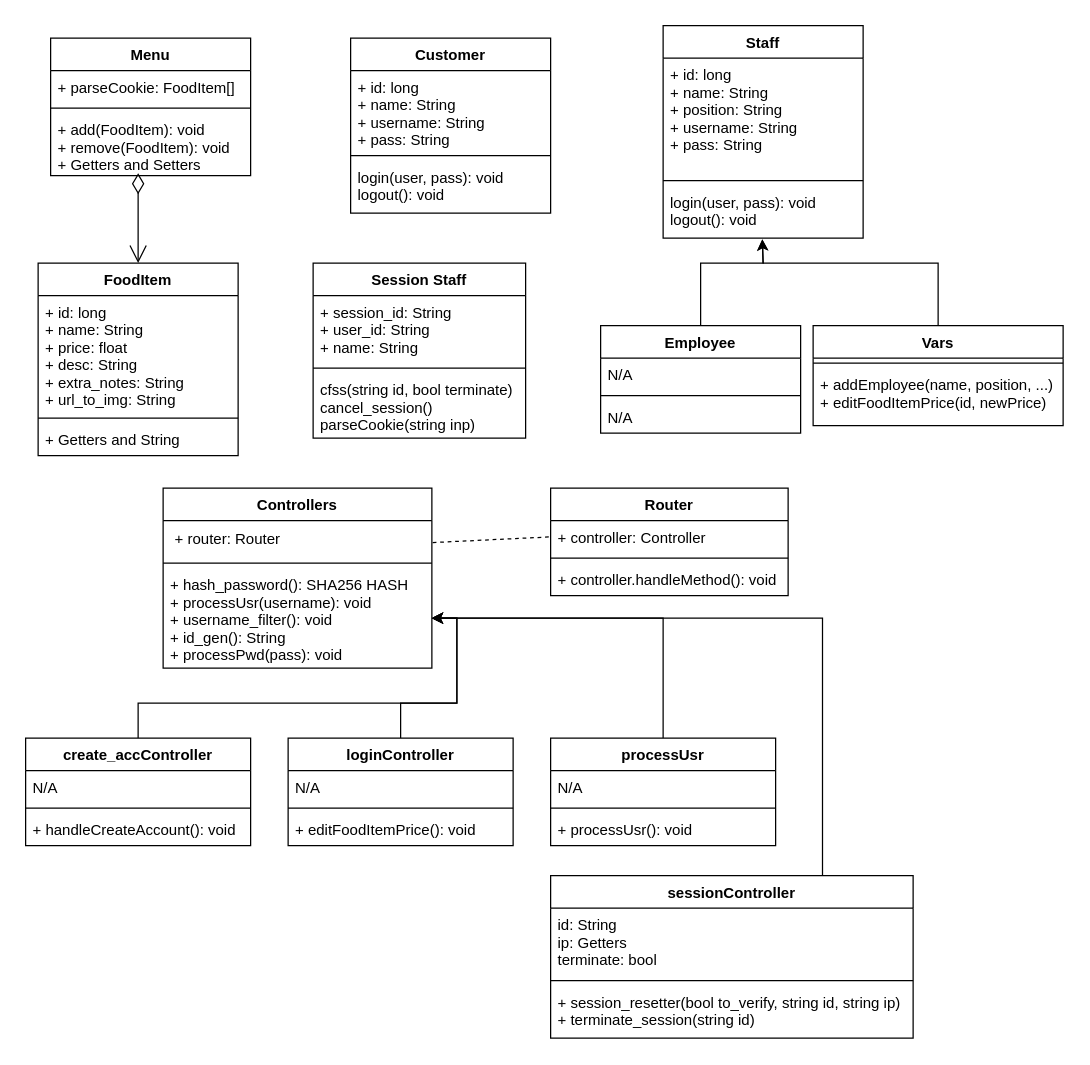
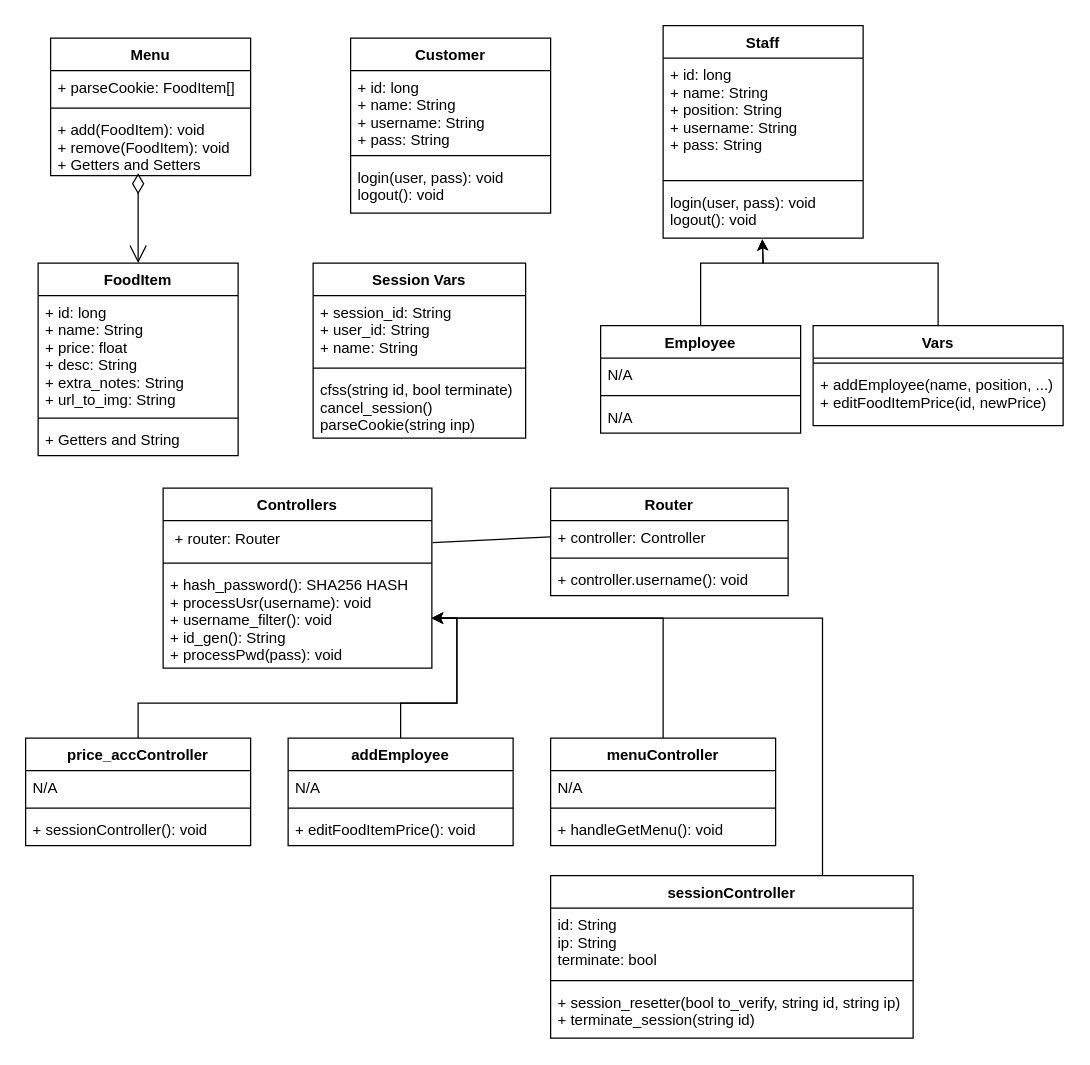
  <mxCell id="0" />
  <mxCell id="1" parent="0" />
- <mxCell id="2" value="Session Staff" style="swimlane;fontStyle=1;align=center;verticalAlign=top;childLayout=stackLayout;horizontal=1;startSize=26;horizontalStack=0;resizeParent=1;resizeParentMax=0;resizeLast=0;collapsible=1;marginBottom=0;" parent="1" vertex="1"><mxGeometry x="250" y="210" width="170" height="140" as="geometry" /></mxCell>
+ <mxCell id="2" value="Session Vars" style="swimlane;fontStyle=1;align=center;verticalAlign=top;childLayout=stackLayout;horizontal=1;startSize=26;horizontalStack=0;resizeParent=1;resizeParentMax=0;resizeLast=0;collapsible=1;marginBottom=0;" parent="1" vertex="1"><mxGeometry x="250" y="210" width="170" height="140" as="geometry" /></mxCell>
  <mxCell id="3" value="+ session_id: String&#10;+ user_id: String&#10;+ name: String" style="text;strokeColor=none;fillColor=none;align=left;verticalAlign=top;spacingLeft=4;spacingRight=4;overflow=hidden;rotatable=0;points=[[0,0.5],[1,0.5]];portConstraint=eastwest;" parent="2" vertex="1"><mxGeometry y="26" width="170" height="54" as="geometry" /></mxCell>
  <mxCell id="4" value="" style="line;strokeWidth=1;fillColor=none;align=left;verticalAlign=middle;spacingTop=-1;spacingLeft=3;spacingRight=3;rotatable=0;labelPosition=right;points=[];portConstraint=eastwest;strokeColor=inherit;" parent="2" vertex="1"><mxGeometry y="80" width="170" height="8" as="geometry" /></mxCell>
  <mxCell id="5" value="cfss(string id, bool terminate)&#10;cancel_session()&#10;parseCookie(string inp)" style="text;strokeColor=none;fillColor=none;align=left;verticalAlign=top;spacingLeft=4;spacingRight=4;overflow=hidden;rotatable=0;points=[[0,0.5],[1,0.5]];portConstraint=eastwest;" parent="2" vertex="1"><mxGeometry y="88" width="170" height="52" as="geometry" /></mxCell>
  <mxCell id="6" value="Menu" style="swimlane;fontStyle=1;align=center;verticalAlign=top;childLayout=stackLayout;horizontal=1;startSize=26;horizontalStack=0;resizeParent=1;resizeParentMax=0;resizeLast=0;collapsible=1;marginBottom=0;" parent="1" vertex="1"><mxGeometry x="40" y="30" width="160" height="110" as="geometry" /></mxCell>
  <mxCell id="7" value="+ parseCookie: FoodItem[]" style="text;strokeColor=none;fillColor=none;align=left;verticalAlign=top;spacingLeft=4;spacingRight=4;overflow=hidden;rotatable=0;points=[[0,0.5],[1,0.5]];portConstraint=eastwest;" parent="6" vertex="1"><mxGeometry y="26" width="160" height="26" as="geometry" /></mxCell>
  <mxCell id="8" value="" style="line;strokeWidth=1;fillColor=none;align=left;verticalAlign=middle;spacingTop=-1;spacingLeft=3;spacingRight=3;rotatable=0;labelPosition=right;points=[];portConstraint=eastwest;strokeColor=inherit;" parent="6" vertex="1"><mxGeometry y="52" width="160" height="8" as="geometry" /></mxCell>
  <mxCell id="9" value="+ add(FoodItem): void&#10;+ remove(FoodItem): void&#10;+ Getters and Setters" style="text;strokeColor=none;fillColor=none;align=left;verticalAlign=top;spacingLeft=4;spacingRight=4;overflow=hidden;rotatable=0;points=[[0,0.5],[1,0.5]];portConstraint=eastwest;" parent="6" vertex="1"><mxGeometry y="60" width="160" height="50" as="geometry" /></mxCell>
  <mxCell id="10" value="Staff" style="swimlane;fontStyle=1;align=center;verticalAlign=top;childLayout=stackLayout;horizontal=1;startSize=26;horizontalStack=0;resizeParent=1;resizeParentMax=0;resizeLast=0;collapsible=1;marginBottom=0;" parent="1" vertex="1"><mxGeometry x="530" y="20" width="160" height="170" as="geometry" /></mxCell>
  <mxCell id="11" value="+ id: long&#10;+ name: String&#10;+ position: String&#10;+ username: String&#10;+ pass: String" style="text;strokeColor=none;fillColor=none;align=left;verticalAlign=top;spacingLeft=4;spacingRight=4;overflow=hidden;rotatable=0;points=[[0,0.5],[1,0.5]];portConstraint=eastwest;" parent="10" vertex="1"><mxGeometry y="26" width="160" height="94" as="geometry" /></mxCell>
  <mxCell id="12" value="" style="line;strokeWidth=1;fillColor=none;align=left;verticalAlign=middle;spacingTop=-1;spacingLeft=3;spacingRight=3;rotatable=0;labelPosition=right;points=[];portConstraint=eastwest;strokeColor=inherit;" parent="10" vertex="1"><mxGeometry y="120" width="160" height="8" as="geometry" /></mxCell>
  <mxCell id="13" value="login(user, pass): void&#10;logout(): void" style="text;strokeColor=none;fillColor=none;align=left;verticalAlign=top;spacingLeft=4;spacingRight=4;overflow=hidden;rotatable=0;points=[[0,0.5],[1,0.5]];portConstraint=eastwest;" parent="10" vertex="1"><mxGeometry y="128" width="160" height="42" as="geometry" /></mxCell>
  <mxCell id="14" value="Vars" style="swimlane;fontStyle=1;align=center;verticalAlign=top;childLayout=stackLayout;horizontal=1;startSize=26;horizontalStack=0;resizeParent=1;resizeParentMax=0;resizeLast=0;collapsible=1;marginBottom=0;" parent="1" vertex="1"><mxGeometry x="650" y="260" width="200" height="80" as="geometry" /></mxCell>
  <mxCell id="15" value="" style="line;strokeWidth=1;fillColor=none;align=left;verticalAlign=middle;spacingTop=-1;spacingLeft=3;spacingRight=3;rotatable=0;labelPosition=right;points=[];portConstraint=eastwest;strokeColor=inherit;" parent="14" vertex="1"><mxGeometry y="26" width="200" height="8" as="geometry" /></mxCell>
  <mxCell id="16" value="+ addEmployee(name, position, ...)&#10;+ editFoodItemPrice(id, newPrice)" style="text;strokeColor=none;fillColor=none;align=left;verticalAlign=top;spacingLeft=4;spacingRight=4;overflow=hidden;rotatable=0;points=[[0,0.5],[1,0.5]];portConstraint=eastwest;" parent="14" vertex="1"><mxGeometry y="34" width="200" height="46" as="geometry" /></mxCell>
  <mxCell id="17" value="FoodItem" style="swimlane;fontStyle=1;align=center;verticalAlign=top;childLayout=stackLayout;horizontal=1;startSize=26;horizontalStack=0;resizeParent=1;resizeParentMax=0;resizeLast=0;collapsible=1;marginBottom=0;" parent="1" vertex="1"><mxGeometry x="30" y="210" width="160" height="154" as="geometry" /></mxCell>
  <mxCell id="18" value="+ id: long&#10;+ name: String&#10;+ price: float&#10;+ desc: String&#10;+ extra_notes: String&#10;+ url_to_img: String" style="text;strokeColor=none;fillColor=none;align=left;verticalAlign=top;spacingLeft=4;spacingRight=4;overflow=hidden;rotatable=0;points=[[0,0.5],[1,0.5]];portConstraint=eastwest;" parent="17" vertex="1"><mxGeometry y="26" width="160" height="94" as="geometry" /></mxCell>
  <mxCell id="19" value="" style="line;strokeWidth=1;fillColor=none;align=left;verticalAlign=middle;spacingTop=-1;spacingLeft=3;spacingRight=3;rotatable=0;labelPosition=right;points=[];portConstraint=eastwest;strokeColor=inherit;" parent="17" vertex="1"><mxGeometry y="120" width="160" height="8" as="geometry" /></mxCell>
  <mxCell id="20" value="+ Getters and String" style="text;strokeColor=none;fillColor=none;align=left;verticalAlign=top;spacingLeft=4;spacingRight=4;overflow=hidden;rotatable=0;points=[[0,0.5],[1,0.5]];portConstraint=eastwest;" parent="17" vertex="1"><mxGeometry y="128" width="160" height="26" as="geometry" /></mxCell>
  <mxCell id="21" value="" style="endArrow=open;html=1;endSize=12;startArrow=diamondThin;startSize=14;startFill=0;edgeStyle=orthogonalEdgeStyle;align=left;verticalAlign=bottom;rounded=0;entryX=0.5;entryY=0;entryDx=0;entryDy=0;" parent="1" target="17" edge="1"><mxGeometry x="-1" y="3" relative="1" as="geometry"><mxPoint x="110" y="138" as="sourcePoint" /><mxPoint x="450" y="188" as="targetPoint" /><Array as="points"><mxPoint x="110" y="174" /><mxPoint x="110" y="174" /></Array></mxGeometry></mxCell>
  <mxCell id="22" value="Employee" style="swimlane;fontStyle=1;align=center;verticalAlign=top;childLayout=stackLayout;horizontal=1;startSize=26;horizontalStack=0;resizeParent=1;resizeParentMax=0;resizeLast=0;collapsible=1;marginBottom=0;" parent="1" vertex="1"><mxGeometry x="480" y="260" width="160" height="86" as="geometry" /></mxCell>
  <mxCell id="23" value="N/A" style="text;strokeColor=none;fillColor=none;align=left;verticalAlign=top;spacingLeft=4;spacingRight=4;overflow=hidden;rotatable=0;points=[[0,0.5],[1,0.5]];portConstraint=eastwest;" parent="22" vertex="1"><mxGeometry y="26" width="160" height="26" as="geometry" /></mxCell>
  <mxCell id="24" value="" style="line;strokeWidth=1;fillColor=none;align=left;verticalAlign=middle;spacingTop=-1;spacingLeft=3;spacingRight=3;rotatable=0;labelPosition=right;points=[];portConstraint=eastwest;strokeColor=inherit;" parent="22" vertex="1"><mxGeometry y="52" width="160" height="8" as="geometry" /></mxCell>
  <mxCell id="25" value="N/A" style="text;strokeColor=none;fillColor=none;align=left;verticalAlign=top;spacingLeft=4;spacingRight=4;overflow=hidden;rotatable=0;points=[[0,0.5],[1,0.5]];portConstraint=eastwest;" parent="22" vertex="1"><mxGeometry y="60" width="160" height="26" as="geometry" /></mxCell>
  <mxCell id="26" value="" style="endArrow=classic;html=1;rounded=0;entryX=0.496;entryY=1.026;entryDx=0;entryDy=0;entryPerimeter=0;exitX=0.5;exitY=0;exitDx=0;exitDy=0;" parent="1" source="22" target="13" edge="1"><mxGeometry width="50" height="50" relative="1" as="geometry"><mxPoint x="440" y="250" as="sourcePoint" /><mxPoint x="490" y="200" as="targetPoint" /><Array as="points"><mxPoint x="560" y="210" /><mxPoint x="610" y="210" /></Array></mxGeometry></mxCell>
  <mxCell id="27" value="" style="endArrow=classic;html=1;rounded=0;exitX=0.5;exitY=0;exitDx=0;exitDy=0;entryX=0.496;entryY=1.022;entryDx=0;entryDy=0;entryPerimeter=0;" parent="1" source="14" target="13" edge="1"><mxGeometry width="50" height="50" relative="1" as="geometry"><mxPoint x="570" y="270" as="sourcePoint" /><mxPoint x="610" y="180" as="targetPoint" /><Array as="points"><mxPoint x="750" y="210" /><mxPoint x="610" y="210" /></Array></mxGeometry></mxCell>
  <mxCell id="28" value="Customer" style="swimlane;fontStyle=1;align=center;verticalAlign=top;childLayout=stackLayout;horizontal=1;startSize=26;horizontalStack=0;resizeParent=1;resizeParentMax=0;resizeLast=0;collapsible=1;marginBottom=0;" parent="1" vertex="1"><mxGeometry x="280" y="30" width="160" height="140" as="geometry" /></mxCell>
  <mxCell id="29" value="+ id: long&#10;+ name: String&#10;+ username: String&#10;+ pass: String" style="text;strokeColor=none;fillColor=none;align=left;verticalAlign=top;spacingLeft=4;spacingRight=4;overflow=hidden;rotatable=0;points=[[0,0.5],[1,0.5]];portConstraint=eastwest;" parent="28" vertex="1"><mxGeometry y="26" width="160" height="64" as="geometry" /></mxCell>
  <mxCell id="30" value="" style="line;strokeWidth=1;fillColor=none;align=left;verticalAlign=middle;spacingTop=-1;spacingLeft=3;spacingRight=3;rotatable=0;labelPosition=right;points=[];portConstraint=eastwest;strokeColor=inherit;" parent="28" vertex="1"><mxGeometry y="90" width="160" height="8" as="geometry" /></mxCell>
  <mxCell id="31" value="login(user, pass): void&#10;logout(): void" style="text;strokeColor=none;fillColor=none;align=left;verticalAlign=top;spacingLeft=4;spacingRight=4;overflow=hidden;rotatable=0;points=[[0,0.5],[1,0.5]];portConstraint=eastwest;" parent="28" vertex="1"><mxGeometry y="98" width="160" height="42" as="geometry" /></mxCell>
  <mxCell id="32" value="Router" style="swimlane;fontStyle=1;align=center;verticalAlign=top;childLayout=stackLayout;horizontal=1;startSize=26;horizontalStack=0;resizeParent=1;resizeParentMax=0;resizeLast=0;collapsible=1;marginBottom=0;" parent="1" vertex="1"><mxGeometry x="440" y="390" width="190" height="86" as="geometry" /></mxCell>
  <mxCell id="33" value="+ controller: Controller" style="text;strokeColor=none;fillColor=none;align=left;verticalAlign=top;spacingLeft=4;spacingRight=4;overflow=hidden;rotatable=0;points=[[0,0.5],[1,0.5]];portConstraint=eastwest;" parent="32" vertex="1"><mxGeometry y="26" width="190" height="26" as="geometry" /></mxCell>
  <mxCell id="34" value="" style="line;strokeWidth=1;fillColor=none;align=left;verticalAlign=middle;spacingTop=-1;spacingLeft=3;spacingRight=3;rotatable=0;labelPosition=right;points=[];portConstraint=eastwest;strokeColor=inherit;" parent="32" vertex="1"><mxGeometry y="52" width="190" height="8" as="geometry" /></mxCell>
- <mxCell id="35" value="+ controller.handleMethod(): void" style="text;strokeColor=none;fillColor=none;align=left;verticalAlign=top;spacingLeft=4;spacingRight=4;overflow=hidden;rotatable=0;points=[[0,0.5],[1,0.5]];portConstraint=eastwest;" parent="32" vertex="1"><mxGeometry y="60" width="190" height="26" as="geometry" /></mxCell>
- <mxCell id="36" value="" style="endArrow=none;html=1;rounded=0;entryX=0;entryY=0.5;entryDx=0;entryDy=0;startArrow=none;exitX=1.003;exitY=0.585;exitDx=0;exitDy=0;exitPerimeter=0;dashed=1;" parent="1" source="38" target="33" edge="1"><mxGeometry width="50" height="50" relative="1" as="geometry"><mxPoint x="350" y="440" as="sourcePoint" /><mxPoint x="470" y="510" as="targetPoint" /><Array as="points" /></mxGeometry></mxCell>
+ <mxCell id="35" value="+ controller.username(): void" style="text;strokeColor=none;fillColor=none;align=left;verticalAlign=top;spacingLeft=4;spacingRight=4;overflow=hidden;rotatable=0;points=[[0,0.5],[1,0.5]];portConstraint=eastwest;" parent="32" vertex="1"><mxGeometry y="60" width="190" height="26" as="geometry" /></mxCell>
+ <mxCell id="36" value="" style="endArrow=none;html=1;rounded=0;entryX=0;entryY=0.5;entryDx=0;entryDy=0;startArrow=none;exitX=1.003;exitY=0.585;exitDx=0;exitDy=0;exitPerimeter=0;" parent="1" source="38" target="33" edge="1"><mxGeometry width="50" height="50" relative="1" as="geometry"><mxPoint x="350" y="440" as="sourcePoint" /><mxPoint x="470" y="510" as="targetPoint" /><Array as="points" /></mxGeometry></mxCell>
  <mxCell id="37" value="Controllers" style="swimlane;fontStyle=1;align=center;verticalAlign=top;childLayout=stackLayout;horizontal=1;startSize=26;horizontalStack=0;resizeParent=1;resizeParentMax=0;resizeLast=0;collapsible=1;marginBottom=0;" parent="1" vertex="1"><mxGeometry x="130" y="390" width="215" height="144" as="geometry" /></mxCell>
  <mxCell id="38" value="+ router: Router&amp;nbsp; &amp;nbsp; &amp;nbsp; &amp;nbsp; &amp;nbsp; &amp;nbsp; &amp;nbsp; &amp;nbsp; &amp;nbsp; &amp;nbsp; &amp;nbsp; &amp;nbsp; &amp;nbsp; &amp;nbsp; &amp;nbsp; &amp;nbsp; &amp;nbsp;&amp;nbsp;" style="text;html=1;align=center;verticalAlign=middle;resizable=0;points=[];autosize=1;strokeColor=none;fillColor=none;" parent="37" vertex="1"><mxGeometry y="26" width="215" height="30" as="geometry" /></mxCell>
  <mxCell id="39" value="" style="line;strokeWidth=1;fillColor=none;align=left;verticalAlign=middle;spacingTop=-1;spacingLeft=3;spacingRight=3;rotatable=0;labelPosition=right;points=[];portConstraint=eastwest;strokeColor=inherit;" parent="37" vertex="1"><mxGeometry y="56" width="215" height="8" as="geometry" /></mxCell>
  <mxCell id="40" value="+ hash_password(): SHA256 HASH&#10;+ processUsr(username): void&#10;+ username_filter(): void&#10;+ id_gen(): String&#10;+ processPwd(pass): void" style="text;strokeColor=none;fillColor=none;align=left;verticalAlign=top;spacingLeft=4;spacingRight=4;overflow=hidden;rotatable=0;points=[[0,0.5],[1,0.5]];portConstraint=eastwest;" parent="37" vertex="1"><mxGeometry y="64" width="215" height="80" as="geometry" /></mxCell>
  <mxCell id="41" style="edgeStyle=orthogonalEdgeStyle;rounded=0;orthogonalLoop=1;jettySize=auto;html=1;exitX=0.5;exitY=0;exitDx=0;exitDy=0;entryX=1;entryY=0.5;entryDx=0;entryDy=0;" parent="1" source="42" target="40" edge="1"><mxGeometry relative="1" as="geometry"><mxPoint x="240" y="550" as="targetPoint" /></mxGeometry></mxCell>
- <mxCell id="42" value="create_accController" style="swimlane;fontStyle=1;align=center;verticalAlign=top;childLayout=stackLayout;horizontal=1;startSize=26;horizontalStack=0;resizeParent=1;resizeParentMax=0;resizeLast=0;collapsible=1;marginBottom=0;" parent="1" vertex="1"><mxGeometry x="20" y="590" width="180" height="86" as="geometry" /></mxCell>
+ <mxCell id="42" value="price_accController" style="swimlane;fontStyle=1;align=center;verticalAlign=top;childLayout=stackLayout;horizontal=1;startSize=26;horizontalStack=0;resizeParent=1;resizeParentMax=0;resizeLast=0;collapsible=1;marginBottom=0;" parent="1" vertex="1"><mxGeometry x="20" y="590" width="180" height="86" as="geometry" /></mxCell>
  <mxCell id="43" value="N/A" style="text;strokeColor=none;fillColor=none;align=left;verticalAlign=top;spacingLeft=4;spacingRight=4;overflow=hidden;rotatable=0;points=[[0,0.5],[1,0.5]];portConstraint=eastwest;" parent="42" vertex="1"><mxGeometry y="26" width="180" height="26" as="geometry" /></mxCell>
  <mxCell id="44" value="" style="line;strokeWidth=1;fillColor=none;align=left;verticalAlign=middle;spacingTop=-1;spacingLeft=3;spacingRight=3;rotatable=0;labelPosition=right;points=[];portConstraint=eastwest;strokeColor=inherit;" parent="42" vertex="1"><mxGeometry y="52" width="180" height="8" as="geometry" /></mxCell>
- <mxCell id="45" value="+ handleCreateAccount(): void" style="text;strokeColor=none;fillColor=none;align=left;verticalAlign=top;spacingLeft=4;spacingRight=4;overflow=hidden;rotatable=0;points=[[0,0.5],[1,0.5]];portConstraint=eastwest;" parent="42" vertex="1"><mxGeometry y="60" width="180" height="26" as="geometry" /></mxCell>
+ <mxCell id="45" value="+ sessionController(): void" style="text;strokeColor=none;fillColor=none;align=left;verticalAlign=top;spacingLeft=4;spacingRight=4;overflow=hidden;rotatable=0;points=[[0,0.5],[1,0.5]];portConstraint=eastwest;" parent="42" vertex="1"><mxGeometry y="60" width="180" height="26" as="geometry" /></mxCell>
  <mxCell id="46" style="edgeStyle=orthogonalEdgeStyle;rounded=0;orthogonalLoop=1;jettySize=auto;html=1;exitX=0.5;exitY=0;exitDx=0;exitDy=0;entryX=1;entryY=0.5;entryDx=0;entryDy=0;" parent="1" source="47" target="40" edge="1"><mxGeometry relative="1" as="geometry"><mxPoint x="240" y="550" as="targetPoint" /></mxGeometry></mxCell>
- <mxCell id="47" value="loginController" style="swimlane;fontStyle=1;align=center;verticalAlign=top;childLayout=stackLayout;horizontal=1;startSize=26;horizontalStack=0;resizeParent=1;resizeParentMax=0;resizeLast=0;collapsible=1;marginBottom=0;" parent="1" vertex="1"><mxGeometry x="230" y="590" width="180" height="86" as="geometry" /></mxCell>
+ <mxCell id="47" value="addEmployee" style="swimlane;fontStyle=1;align=center;verticalAlign=top;childLayout=stackLayout;horizontal=1;startSize=26;horizontalStack=0;resizeParent=1;resizeParentMax=0;resizeLast=0;collapsible=1;marginBottom=0;" parent="1" vertex="1"><mxGeometry x="230" y="590" width="180" height="86" as="geometry" /></mxCell>
  <mxCell id="48" value="N/A" style="text;strokeColor=none;fillColor=none;align=left;verticalAlign=top;spacingLeft=4;spacingRight=4;overflow=hidden;rotatable=0;points=[[0,0.5],[1,0.5]];portConstraint=eastwest;" parent="47" vertex="1"><mxGeometry y="26" width="180" height="26" as="geometry" /></mxCell>
  <mxCell id="49" value="" style="line;strokeWidth=1;fillColor=none;align=left;verticalAlign=middle;spacingTop=-1;spacingLeft=3;spacingRight=3;rotatable=0;labelPosition=right;points=[];portConstraint=eastwest;strokeColor=inherit;" parent="47" vertex="1"><mxGeometry y="52" width="180" height="8" as="geometry" /></mxCell>
  <mxCell id="50" value="+ editFoodItemPrice(): void" style="text;strokeColor=none;fillColor=none;align=left;verticalAlign=top;spacingLeft=4;spacingRight=4;overflow=hidden;rotatable=0;points=[[0,0.5],[1,0.5]];portConstraint=eastwest;" parent="47" vertex="1"><mxGeometry y="60" width="180" height="26" as="geometry" /></mxCell>
  <mxCell id="51" style="edgeStyle=orthogonalEdgeStyle;rounded=0;orthogonalLoop=1;jettySize=auto;html=1;exitX=0.5;exitY=0;exitDx=0;exitDy=0;entryX=1;entryY=0.5;entryDx=0;entryDy=0;" parent="1" source="52" target="40" edge="1"><mxGeometry relative="1" as="geometry"><mxPoint x="240" y="550" as="targetPoint" /></mxGeometry></mxCell>
- <mxCell id="52" value="processUsr" style="swimlane;fontStyle=1;align=center;verticalAlign=top;childLayout=stackLayout;horizontal=1;startSize=26;horizontalStack=0;resizeParent=1;resizeParentMax=0;resizeLast=0;collapsible=1;marginBottom=0;" parent="1" vertex="1"><mxGeometry x="440" y="590" width="180" height="86" as="geometry" /></mxCell>
+ <mxCell id="52" value="menuController" style="swimlane;fontStyle=1;align=center;verticalAlign=top;childLayout=stackLayout;horizontal=1;startSize=26;horizontalStack=0;resizeParent=1;resizeParentMax=0;resizeLast=0;collapsible=1;marginBottom=0;" parent="1" vertex="1"><mxGeometry x="440" y="590" width="180" height="86" as="geometry" /></mxCell>
  <mxCell id="53" value="N/A" style="text;strokeColor=none;fillColor=none;align=left;verticalAlign=top;spacingLeft=4;spacingRight=4;overflow=hidden;rotatable=0;points=[[0,0.5],[1,0.5]];portConstraint=eastwest;" parent="52" vertex="1"><mxGeometry y="26" width="180" height="26" as="geometry" /></mxCell>
  <mxCell id="54" value="" style="line;strokeWidth=1;fillColor=none;align=left;verticalAlign=middle;spacingTop=-1;spacingLeft=3;spacingRight=3;rotatable=0;labelPosition=right;points=[];portConstraint=eastwest;strokeColor=inherit;" parent="52" vertex="1"><mxGeometry y="52" width="180" height="8" as="geometry" /></mxCell>
- <mxCell id="55" value="+ processUsr(): void" style="text;strokeColor=none;fillColor=none;align=left;verticalAlign=top;spacingLeft=4;spacingRight=4;overflow=hidden;rotatable=0;points=[[0,0.5],[1,0.5]];portConstraint=eastwest;" parent="52" vertex="1"><mxGeometry y="60" width="180" height="26" as="geometry" /></mxCell>
+ <mxCell id="55" value="+ handleGetMenu(): void" style="text;strokeColor=none;fillColor=none;align=left;verticalAlign=top;spacingLeft=4;spacingRight=4;overflow=hidden;rotatable=0;points=[[0,0.5],[1,0.5]];portConstraint=eastwest;" parent="52" vertex="1"><mxGeometry y="60" width="180" height="26" as="geometry" /></mxCell>
  <mxCell id="56" style="edgeStyle=orthogonalEdgeStyle;rounded=0;orthogonalLoop=1;jettySize=auto;html=1;exitX=0.75;exitY=0;exitDx=0;exitDy=0;entryX=1;entryY=0.5;entryDx=0;entryDy=0;" parent="1" source="57" target="40" edge="1"><mxGeometry relative="1" as="geometry" /></mxCell>
  <mxCell id="57" value="sessionController" style="swimlane;fontStyle=1;align=center;verticalAlign=top;childLayout=stackLayout;horizontal=1;startSize=26;horizontalStack=0;resizeParent=1;resizeParentMax=0;resizeLast=0;collapsible=1;marginBottom=0;" parent="1" vertex="1"><mxGeometry x="440" y="700" width="290" height="130" as="geometry" /></mxCell>
- <mxCell id="58" value="id: String&#10;ip: Getters&#10;terminate: bool" style="text;strokeColor=none;fillColor=none;align=left;verticalAlign=top;spacingLeft=4;spacingRight=4;overflow=hidden;rotatable=0;points=[[0,0.5],[1,0.5]];portConstraint=eastwest;" parent="57" vertex="1"><mxGeometry y="26" width="290" height="54" as="geometry" /></mxCell>
+ <mxCell id="58" value="id: String&#10;ip: String&#10;terminate: bool" style="text;strokeColor=none;fillColor=none;align=left;verticalAlign=top;spacingLeft=4;spacingRight=4;overflow=hidden;rotatable=0;points=[[0,0.5],[1,0.5]];portConstraint=eastwest;" parent="57" vertex="1"><mxGeometry y="26" width="290" height="54" as="geometry" /></mxCell>
  <mxCell id="59" value="" style="line;strokeWidth=1;fillColor=none;align=left;verticalAlign=middle;spacingTop=-1;spacingLeft=3;spacingRight=3;rotatable=0;labelPosition=right;points=[];portConstraint=eastwest;strokeColor=inherit;" parent="57" vertex="1"><mxGeometry y="80" width="290" height="8" as="geometry" /></mxCell>
  <mxCell id="60" value="+ session_resetter(bool to_verify, string id, string ip)&#10;+ terminate_session(string id)" style="text;strokeColor=none;fillColor=none;align=left;verticalAlign=top;spacingLeft=4;spacingRight=4;overflow=hidden;rotatable=0;points=[[0,0.5],[1,0.5]];portConstraint=eastwest;" parent="57" vertex="1"><mxGeometry y="88" width="290" height="42" as="geometry" /></mxCell>
